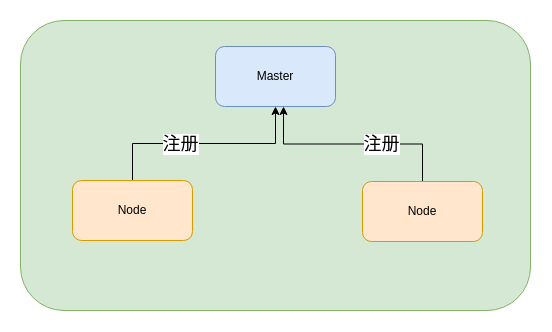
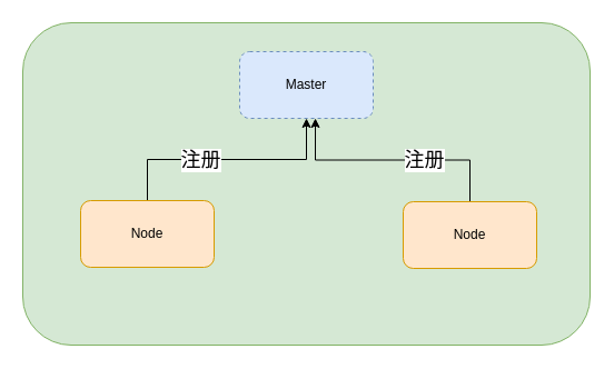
  <mxCell id="0" />
  <mxCell id="1" parent="0" />
  <mxCell id="2" value="" style="rounded=1;whiteSpace=wrap;html=1;fontSize=18;fillColor=#d5e8d4;strokeColor=#82b366;" vertex="1" parent="1"><mxGeometry x="20" y="20" width="510" height="290" as="geometry" /></mxCell>
- <mxCell id="3" value="Master" style="rounded=1;whiteSpace=wrap;html=1;fillColor=#dae8fc;strokeColor=#6c8ebf;" parent="1" vertex="1"><mxGeometry x="215" y="46" width="120" height="60" as="geometry" /></mxCell>
+ <mxCell id="3" value="Master" style="rounded=1;whiteSpace=wrap;html=1;fillColor=#dae8fc;strokeColor=#6c8ebf;dashed=1;" parent="1" vertex="1"><mxGeometry x="215" y="46" width="120" height="60" as="geometry" /></mxCell>
  <mxCell id="4" value="" style="edgeStyle=orthogonalEdgeStyle;rounded=0;orthogonalLoop=1;jettySize=auto;html=1;fontSize=18;entryX=0.567;entryY=1;entryDx=0;entryDy=0;entryPerimeter=0;exitX=0.5;exitY=0;exitDx=0;exitDy=0;" edge="1" parent="1" source="6" target="3"><mxGeometry relative="1" as="geometry"><mxPoint x="422" y="101" as="targetPoint" /></mxGeometry></mxCell>
  <mxCell id="5" value="注册" style="edgeLabel;html=1;align=center;verticalAlign=middle;resizable=0;points=[];fontSize=18;" vertex="1" connectable="0" parent="4"><mxGeometry x="-0.257" relative="1" as="geometry"><mxPoint x="1" as="offset" /></mxGeometry></mxCell>
  <mxCell id="6" value="Node" style="rounded=1;whiteSpace=wrap;html=1;fillColor=#ffe6cc;strokeColor=#d79b00;" parent="1" vertex="1"><mxGeometry x="362" y="181" width="120" height="60" as="geometry" /></mxCell>
  <mxCell id="7" value="" style="edgeStyle=orthogonalEdgeStyle;rounded=0;orthogonalLoop=1;jettySize=auto;html=1;exitX=0.5;exitY=0;exitDx=0;exitDy=0;" parent="1" source="9" target="3" edge="1"><mxGeometry relative="1" as="geometry"><mxPoint x="132" y="100" as="targetPoint" /></mxGeometry></mxCell>
  <mxCell id="8" value="注册" style="edgeLabel;html=1;align=center;verticalAlign=middle;resizable=0;points=[];fontSize=18;" vertex="1" connectable="0" parent="7"><mxGeometry x="-0.224" relative="1" as="geometry"><mxPoint as="offset" /></mxGeometry></mxCell>
  <mxCell id="9" value="Node" style="rounded=1;whiteSpace=wrap;html=1;fillColor=#ffe6cc;strokeColor=#d79b00;" parent="1" vertex="1"><mxGeometry x="72" y="180" width="120" height="60" as="geometry" /></mxCell>
